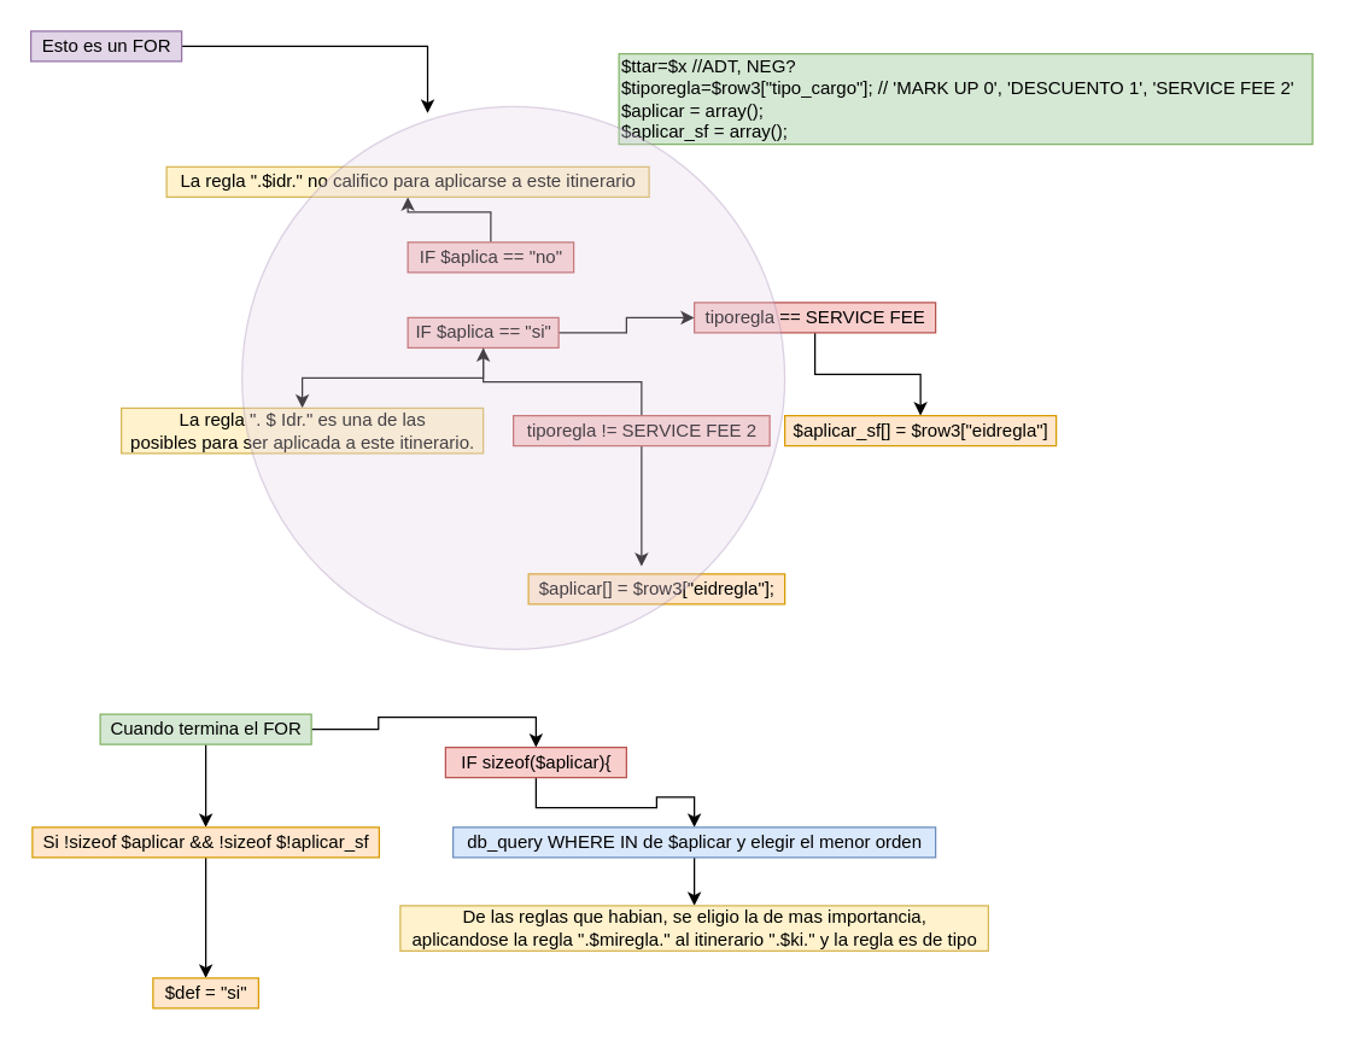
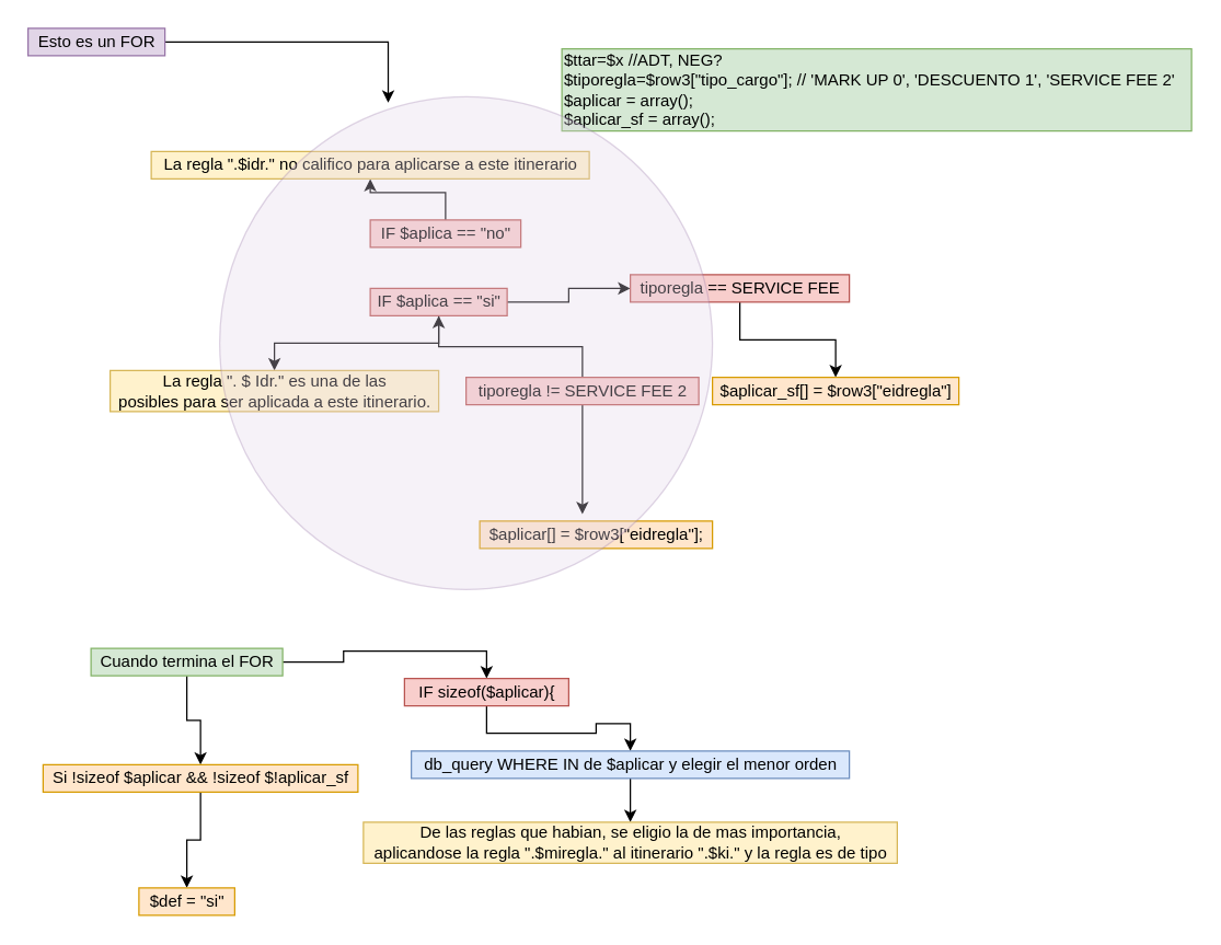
  <mxCell id="0" />
  <mxCell id="1" parent="0" />
  <mxCell id="2" value="" style="edgeStyle=orthogonalEdgeStyle;rounded=0;orthogonalLoop=1;jettySize=auto;html=1;" parent="1" source="4" target="8" edge="1"><mxGeometry relative="1" as="geometry" /></mxCell>
  <mxCell id="3" value="" style="edgeStyle=orthogonalEdgeStyle;rounded=0;orthogonalLoop=1;jettySize=auto;html=1;" parent="1" source="4" target="6" edge="1"><mxGeometry relative="1" as="geometry" /></mxCell>
  <mxCell id="4" value="&lt;font style=&quot;vertical-align: inherit&quot;&gt;&lt;font style=&quot;vertical-align: inherit&quot;&gt;IF $aplica == &quot;si&quot;&lt;br&gt;&lt;/font&gt;&lt;/font&gt;" style="text;html=1;align=center;verticalAlign=middle;resizable=0;points=[];autosize=1;fillColor=#f8cecc;strokeColor=#b85450;" parent="1" vertex="1"><mxGeometry x="270" y="210" width="100" height="20" as="geometry" /></mxCell>
  <mxCell id="5" value="" style="edgeStyle=orthogonalEdgeStyle;rounded=0;orthogonalLoop=1;jettySize=auto;html=1;" parent="1" source="6" target="7" edge="1"><mxGeometry relative="1" as="geometry" /></mxCell>
  <mxCell id="6" value="&lt;font style=&quot;vertical-align: inherit&quot;&gt;&lt;font style=&quot;vertical-align: inherit&quot;&gt;tiporegla == SERVICE FEE&lt;br&gt;&lt;/font&gt;&lt;/font&gt;" style="text;html=1;align=center;verticalAlign=middle;resizable=0;points=[];autosize=1;fillColor=#f8cecc;strokeColor=#b85450;" parent="1" vertex="1"><mxGeometry x="460" y="200" width="160" height="20" as="geometry" /></mxCell>
  <mxCell id="7" value="&lt;font style=&quot;vertical-align: inherit&quot;&gt;&lt;font style=&quot;vertical-align: inherit&quot;&gt;$aplicar_sf[] = $row3[&quot;eidregla&quot;]&lt;br&gt;&lt;/font&gt;&lt;/font&gt;" style="text;html=1;align=center;verticalAlign=middle;resizable=0;points=[];autosize=1;fillColor=#ffe6cc;strokeColor=#d79b00;" parent="1" vertex="1"><mxGeometry x="520" y="275" width="180" height="20" as="geometry" /></mxCell>
  <mxCell id="8" value="&lt;font style=&quot;vertical-align: inherit&quot;&gt;&lt;font style=&quot;vertical-align: inherit&quot;&gt;La regla &quot;. $ Idr.&quot; &lt;/font&gt;&lt;font style=&quot;vertical-align: inherit&quot;&gt;es una de las &lt;br&gt;posibles para ser aplicada a este itinerario.&lt;/font&gt;&lt;/font&gt;" style="text;html=1;align=center;verticalAlign=middle;resizable=0;points=[];autosize=1;fillColor=#fff2cc;strokeColor=#d6b656;" parent="1" vertex="1"><mxGeometry x="80" y="270" width="240" height="30" as="geometry" /></mxCell>
  <mxCell id="9" value="&lt;div&gt;$ttar=$x //ADT, NEG?&lt;/div&gt;&lt;div&gt;$tiporegla=$row3[&quot;tipo_cargo&quot;]; // 'MARK UP 0', 'DESCUENTO 1', 'SERVICE FEE 2&lt;span&gt;'&lt;/span&gt;&lt;/div&gt;&lt;div&gt;&lt;span&gt;$aplicar = array();&lt;br&gt;$aplicar_sf = array();&lt;/span&gt;&lt;/div&gt;" style="text;html=1;align=left;verticalAlign=middle;resizable=0;points=[];autosize=1;fillColor=#d5e8d4;strokeColor=#82b366;" parent="1" vertex="1"><mxGeometry x="410" y="35" width="460" height="60" as="geometry" /></mxCell>
  <mxCell id="10" value="" style="edgeStyle=orthogonalEdgeStyle;rounded=0;orthogonalLoop=1;jettySize=auto;html=1;" parent="1" source="12" edge="1"><mxGeometry relative="1" as="geometry"><mxPoint x="425" y="375" as="targetPoint" /></mxGeometry></mxCell>
  <mxCell id="11" value="" style="edgeStyle=orthogonalEdgeStyle;rounded=0;orthogonalLoop=1;jettySize=auto;html=1;" parent="1" source="12" target="4" edge="1"><mxGeometry relative="1" as="geometry"><mxPoint x="425" y="195" as="targetPoint" /></mxGeometry></mxCell>
  <mxCell id="12" value="tiporegla != SERVICE FEE 2" style="text;html=1;align=center;verticalAlign=middle;resizable=0;points=[];autosize=1;fillColor=#f8cecc;strokeColor=#b85450;" parent="1" vertex="1"><mxGeometry x="340" y="275" width="170" height="20" as="geometry" /></mxCell>
  <mxCell id="13" value="$aplicar[] = $row3[&quot;eidregla&quot;];" style="text;html=1;align=center;verticalAlign=middle;resizable=0;points=[];autosize=1;fillColor=#ffe6cc;strokeColor=#d79b00;" parent="1" vertex="1"><mxGeometry x="350" y="380" width="170" height="20" as="geometry" /></mxCell>
  <mxCell id="14" value="" style="edgeStyle=orthogonalEdgeStyle;rounded=0;orthogonalLoop=1;jettySize=auto;html=1;" parent="1" source="15" target="16" edge="1"><mxGeometry relative="1" as="geometry" /></mxCell>
  <mxCell id="15" value="IF $aplica == &quot;no&quot;&lt;br&gt;" style="text;html=1;align=center;verticalAlign=middle;resizable=0;points=[];autosize=1;fillColor=#f8cecc;strokeColor=#b85450;" parent="1" vertex="1"><mxGeometry x="270" y="160" width="110" height="20" as="geometry" /></mxCell>
  <mxCell id="16" value="La regla &quot;.$idr.&quot; no califico para aplicarse a este itinerario" style="text;html=1;align=center;verticalAlign=middle;resizable=0;points=[];autosize=1;fillColor=#fff2cc;strokeColor=#d6b656;" parent="1" vertex="1"><mxGeometry x="110" y="110" width="320" height="20" as="geometry" /></mxCell>
  <mxCell id="17" value="" style="edgeStyle=orthogonalEdgeStyle;rounded=0;orthogonalLoop=1;jettySize=auto;html=1;entryX=0.342;entryY=0.012;entryDx=0;entryDy=0;entryPerimeter=0;" parent="1" source="18" target="30" edge="1"><mxGeometry relative="1" as="geometry"><mxPoint x="200" y="30" as="targetPoint" /></mxGeometry></mxCell>
  <mxCell id="18" value="Esto es un FOR&lt;br&gt;" style="text;html=1;align=center;verticalAlign=middle;resizable=0;points=[];autosize=1;fillColor=#e1d5e7;strokeColor=#9673a6;" parent="1" vertex="1"><mxGeometry x="20" y="20" width="100" height="20" as="geometry" /></mxCell>
  <mxCell id="19" value="" style="edgeStyle=orthogonalEdgeStyle;rounded=0;orthogonalLoop=1;jettySize=auto;html=1;" parent="1" source="21" target="28" edge="1"><mxGeometry relative="1" as="geometry" /></mxCell>
  <mxCell id="20" value="" style="edgeStyle=orthogonalEdgeStyle;rounded=0;orthogonalLoop=1;jettySize=auto;html=1;" parent="1" source="21" target="23" edge="1"><mxGeometry relative="1" as="geometry" /></mxCell>
  <mxCell id="21" value="Cuando termina el FOR&lt;br&gt;" style="text;html=1;align=center;verticalAlign=middle;resizable=0;points=[];autosize=1;fillColor=#d5e8d4;strokeColor=#82b366;" parent="1" vertex="1"><mxGeometry x="66" y="473" width="140" height="20" as="geometry" /></mxCell>
  <mxCell id="22" value="" style="edgeStyle=orthogonalEdgeStyle;rounded=0;orthogonalLoop=1;jettySize=auto;html=1;" parent="1" source="23" target="25" edge="1"><mxGeometry relative="1" as="geometry" /></mxCell>
  <mxCell id="23" value="IF sizeof($aplicar){" style="text;html=1;align=center;verticalAlign=middle;resizable=0;points=[];autosize=1;fillColor=#f8cecc;strokeColor=#b85450;" parent="1" vertex="1"><mxGeometry x="295" y="495" width="120" height="20" as="geometry" /></mxCell>
  <mxCell id="24" value="" style="edgeStyle=orthogonalEdgeStyle;rounded=0;orthogonalLoop=1;jettySize=auto;html=1;" parent="1" source="25" target="26" edge="1"><mxGeometry relative="1" as="geometry" /></mxCell>
  <mxCell id="25" value="db_query WHERE IN de $aplicar y elegir el menor orden" style="text;html=1;align=center;verticalAlign=middle;resizable=0;points=[];autosize=1;fillColor=#dae8fc;strokeColor=#6c8ebf;" parent="1" vertex="1"><mxGeometry x="300" y="548" width="320" height="20" as="geometry" /></mxCell>
  <mxCell id="26" value="De las reglas que habian, se eligio la de mas importancia, &lt;br&gt;aplicandose la regla &quot;.$miregla.&quot; al itinerario &quot;.$ki.&quot; y la regla es de tipo" style="text;html=1;align=center;verticalAlign=middle;resizable=0;points=[];autosize=1;fillColor=#fff2cc;strokeColor=#d6b656;" parent="1" vertex="1"><mxGeometry x="265" y="600" width="390" height="30" as="geometry" /></mxCell>
  <mxCell id="27" value="" style="edgeStyle=orthogonalEdgeStyle;rounded=0;orthogonalLoop=1;jettySize=auto;html=1;" parent="1" source="28" target="29" edge="1"><mxGeometry relative="1" as="geometry" /></mxCell>
- <mxCell id="28" value="Si !sizeof $aplicar &amp;amp;&amp;amp; !sizeof $!aplicar_sf" style="text;html=1;align=center;verticalAlign=middle;resizable=0;points=[];autosize=1;fillColor=#ffe6cc;strokeColor=#d79b00;" parent="1" vertex="1"><mxGeometry x="21" y="548" width="230" height="20" as="geometry" /></mxCell>
+ <mxCell id="28" value="Si !sizeof $aplicar &amp;amp;&amp;amp; !sizeof $!aplicar_sf" style="text;html=1;align=center;verticalAlign=middle;resizable=0;points=[];autosize=1;fillColor=#ffe6cc;strokeColor=#d79b00;" parent="1" vertex="1"><mxGeometry x="31" y="558" width="230" height="20" as="geometry" /></mxCell>
  <mxCell id="29" value="$def = &quot;si&quot;" style="text;html=1;align=center;verticalAlign=middle;resizable=0;points=[];autosize=1;fillColor=#ffe6cc;strokeColor=#d79b00;" parent="1" vertex="1"><mxGeometry x="101" y="648" width="70" height="20" as="geometry" /></mxCell>
  <mxCell id="30" value="" style="ellipse;whiteSpace=wrap;html=1;aspect=fixed;opacity=30;fillColor=#e1d5e7;strokeColor=#9673a6;" parent="1" vertex="1"><mxGeometry x="160" y="70" width="360" height="360" as="geometry" /></mxCell>
